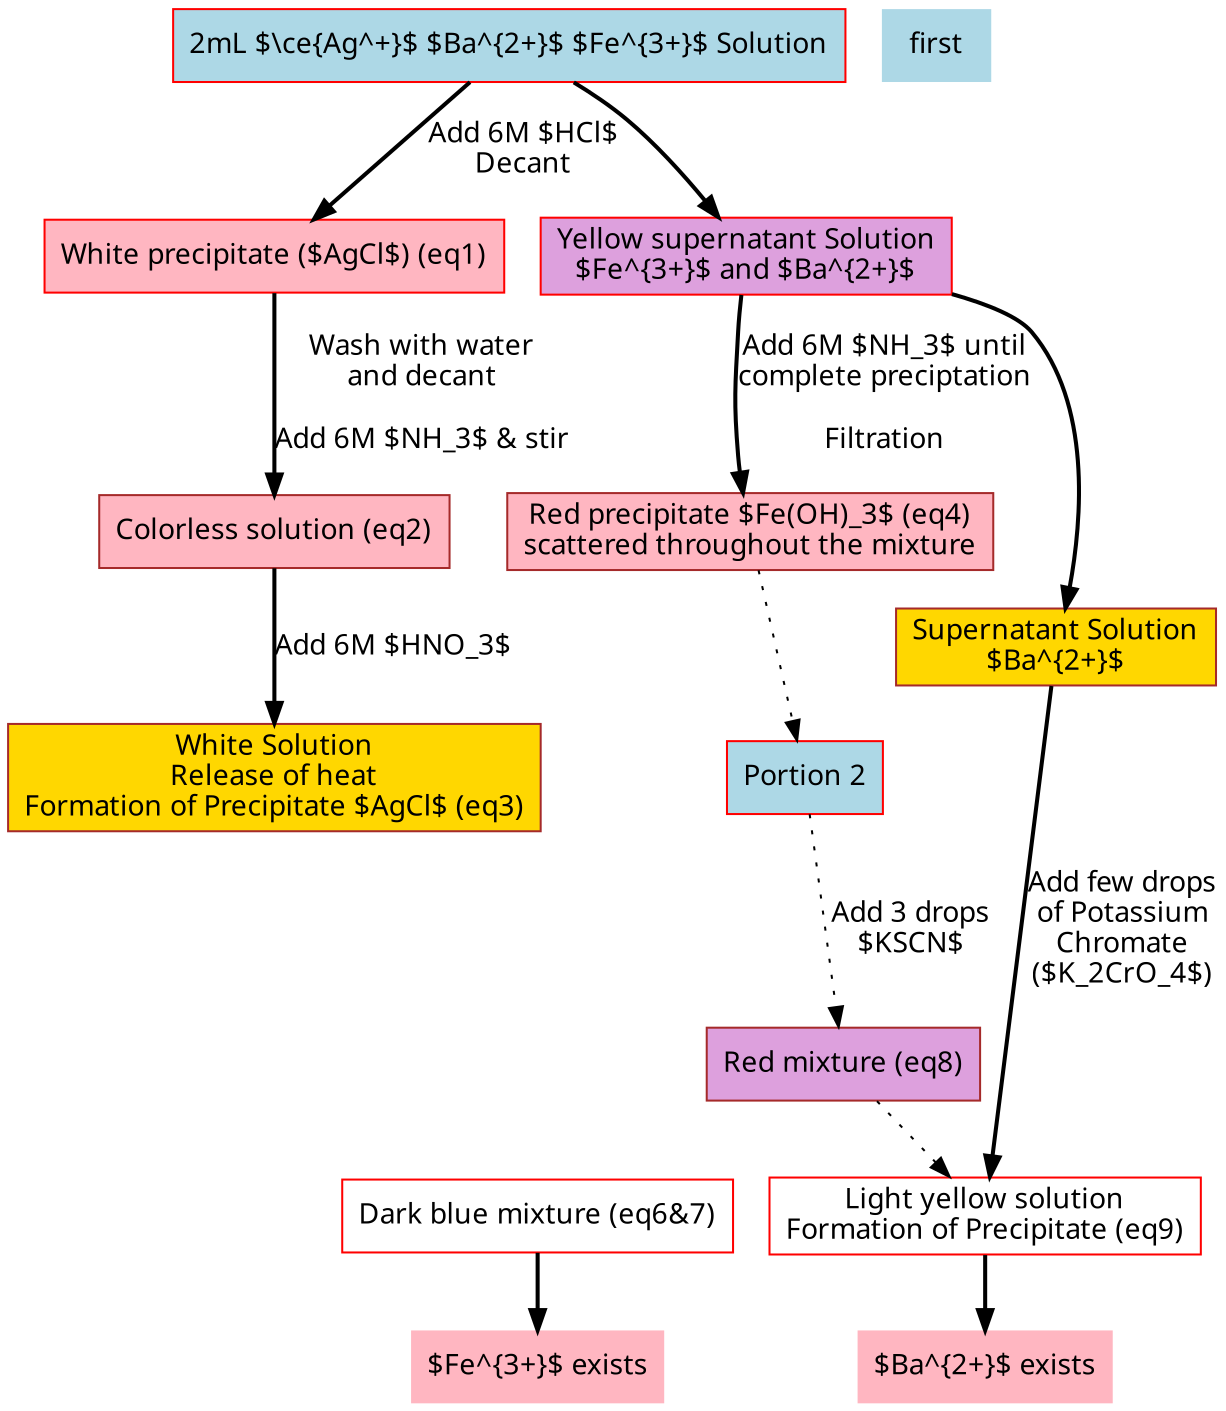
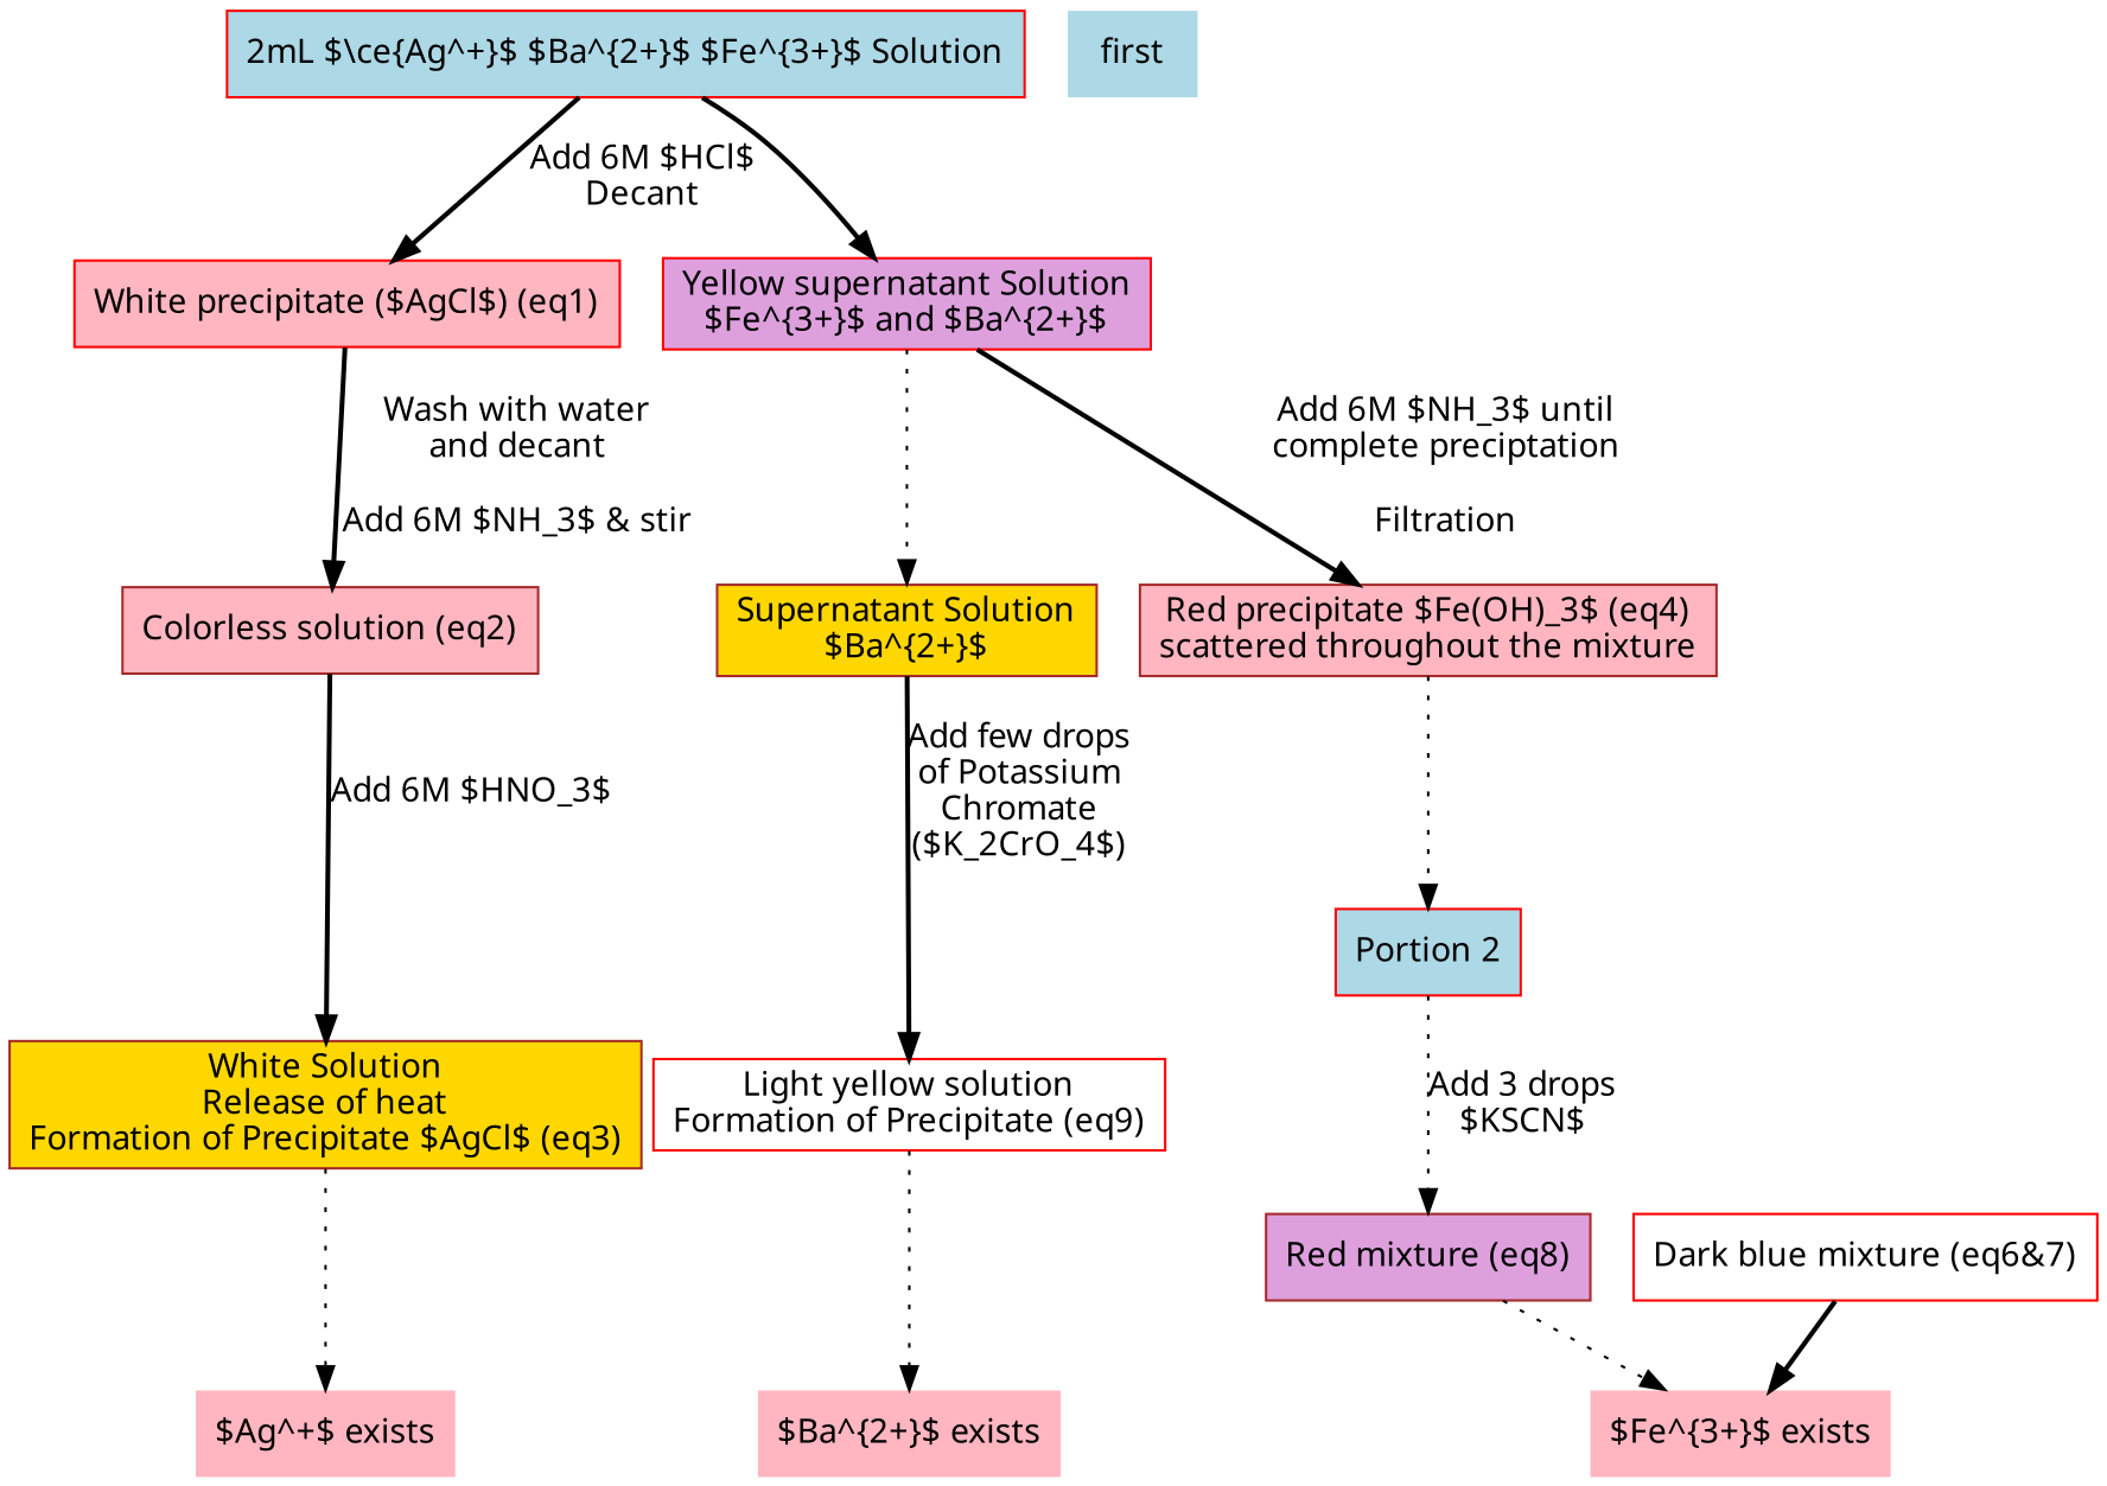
  digraph {
    node [color=red fillcolor=lightpink fontname=sans shape=record style=filled]
    edge [fontname=sans style=bold]
+   n1 [label="$Ag^+$ exists" shape=plaintext]
    n2 [label="$Fe^\{3+\}$ exists" shape=plaintext]
    n3 [color=brown label="$Ba^\{2+\}$ exists" shape=plaintext]
    n4 [fillcolor=lightblue label="2mL $\\ce\{Ag^+\}$ $Ba^\{2+\}$ $Fe^\{3+\}$ Solution"]
    n5 [label="White precipitate ($AgCl$) (eq1)"]
    n6 [fillcolor=plum label="Yellow supernatant Solution\n$Fe^\{3+\}$ and $Ba^\{2+\}$"]
    n7 [color=brown label="Colorless solution (eq2)"]
    n8 [color=brown label="Red precipitate $Fe(OH)_3$ (eq4)\nscattered throughout the mixture"]
    n9 [color=brown fillcolor=gold label="Supernatant Solution\n$Ba^\{2+\}$"]
    n10 [color=brown fillcolor=gold label="White Solution\nRelease of heat\nFormation of Precipitate $AgCl$ (eq3)"]
    n11 [fillcolor=lightblue label="Portion 2"]
    n12 [fillcolor=white label="Light yellow solution\nFormation of Precipitate (eq9)"]
    n13 [color=brown fillcolor=plum label="Red mixture (eq8)"]
    first [color=brown fillcolor=lightblue shape=plaintext]
    n15 [fillcolor=white label="Dark blue mixture (eq6&7)"]
    subgraph sub_1 {
      rank=same
+     n1
      n2
      n3
    }
    n4 -> n5 [label="Add 6M $HCl$\nDecant"]
    n4 -> n6
    n5 -> n7 [label="Wash with water\nand decant\n\nAdd 6M $NH_3$ & stir"]
    n6 -> n8 [label="Add 6M $NH_3$ until\ncomplete preciptation\n\nFiltration\n"]
-   n6 -> n9
+   n6 -> n9 [style=dotted]
    n7 -> n10 [label="Add 6M $HNO_3$"]
    n8 -> n11 [style=dotted]
    n9 -> n12 [label="Add few drops\nof Potassium\nChromate\n($K_2CrO_4$)"]
+   n10 -> n1 [style=dotted]
    n11 -> n13 [label="Add 3 drops\n$KSCN$" style=dotted]
-   n12 -> n3
-   n13 -> n12 [style=dotted]
+   n12 -> n3 [style=dotted]
+   n13 -> n2 [style=dotted]
    n15 -> n2
  }
